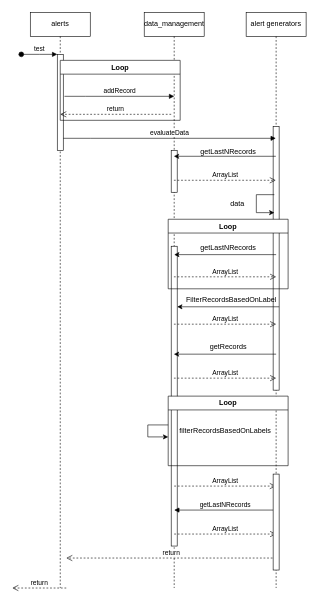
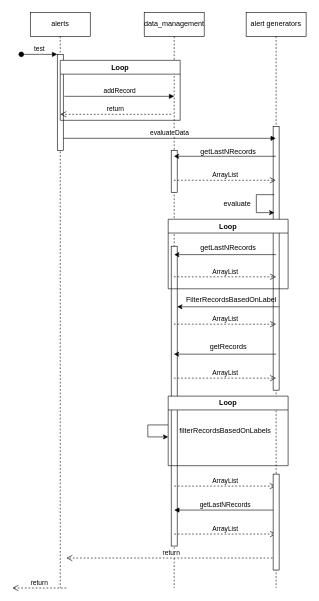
  <mxCell id="0" />
  <mxCell id="1" parent="0" />
  <mxCell id="2" value="alerts" style="shape=umlLifeline;perimeter=lifelinePerimeter;whiteSpace=wrap;html=1;container=0;dropTarget=0;collapsible=0;recursiveResize=0;outlineConnect=0;portConstraint=eastwest;newEdgeStyle={&quot;edgeStyle&quot;:&quot;elbowEdgeStyle&quot;,&quot;elbow&quot;:&quot;vertical&quot;,&quot;curved&quot;:0,&quot;rounded&quot;:0};" parent="1" vertex="1"><mxGeometry x="50" y="20" width="100" height="960" as="geometry" /></mxCell>
  <mxCell id="3" value="" style="html=1;points=[];perimeter=orthogonalPerimeter;outlineConnect=0;targetShapes=umlLifeline;portConstraint=eastwest;newEdgeStyle={&quot;edgeStyle&quot;:&quot;elbowEdgeStyle&quot;,&quot;elbow&quot;:&quot;vertical&quot;,&quot;curved&quot;:0,&quot;rounded&quot;:0};" parent="2" vertex="1"><mxGeometry x="45" y="70" width="10" height="160" as="geometry" /></mxCell>
  <mxCell id="4" value="test" style="html=1;verticalAlign=bottom;startArrow=oval;endArrow=block;startSize=8;edgeStyle=elbowEdgeStyle;elbow=vertical;curved=0;rounded=0;" parent="2" target="3" edge="1"><mxGeometry relative="1" as="geometry"><mxPoint x="-15" y="70" as="sourcePoint" /></mxGeometry></mxCell>
  <mxCell id="5" value="data_management" style="shape=umlLifeline;perimeter=lifelinePerimeter;whiteSpace=wrap;html=1;container=0;dropTarget=0;collapsible=0;recursiveResize=0;outlineConnect=0;portConstraint=eastwest;newEdgeStyle={&quot;edgeStyle&quot;:&quot;elbowEdgeStyle&quot;,&quot;elbow&quot;:&quot;vertical&quot;,&quot;curved&quot;:0,&quot;rounded&quot;:0};" parent="1" vertex="1"><mxGeometry x="240" y="20" width="100" height="960" as="geometry" /></mxCell>
  <mxCell id="6" value="" style="html=1;points=[];perimeter=orthogonalPerimeter;outlineConnect=0;targetShapes=umlLifeline;portConstraint=eastwest;newEdgeStyle={&quot;edgeStyle&quot;:&quot;elbowEdgeStyle&quot;,&quot;elbow&quot;:&quot;vertical&quot;,&quot;curved&quot;:0,&quot;rounded&quot;:0};" parent="5" vertex="1"><mxGeometry x="45" y="230" width="10" height="70" as="geometry" /></mxCell>
  <mxCell id="7" value="&lt;span style=&quot;color: rgba(0, 0, 0, 0); font-family: monospace; font-size: 0px; text-align: start;&quot;&gt;%3CmxGraphModel%3E%3Croot%3E%3CmxCell%20id%3D%220%22%2F%3E%3CmxCell%20id%3D%221%22%20parent%3D%220%22%2F%3E%3CmxCell%20id%3D%222%22%20value%3D%22%22%20style%3D%22html%3D1%3Bpoints%3D%5B%5D%3Bperimeter%3DorthogonalPerimeter%3BoutlineConnect%3D0%3BtargetShapes%3DumlLifeline%3BportConstraint%3Deastwest%3BnewEdgeStyle%3D%7B%26quot%3BedgeStyle%26quot%3B%3A%26quot%3BelbowEdgeStyle%26quot%3B%2C%26quot%3Belbow%26quot%3B%3A%26quot%3Bvertical%26quot%3B%2C%26quot%3Bcurved%26quot%3B%3A0%2C%26quot%3Brounded%26quot%3B%3A0%7D%3B%22%20vertex%3D%221%22%20parent%3D%221%22%3E%3CmxGeometry%20x%3D%22265%22%20y%3D%22270%22%20width%3D%2210%22%20height%3D%2270%22%20as%3D%22geometry%22%2F%3E%3C%2FmxCell%3E%3C%2Froot%3E%3C%2FmxGraphModel%3E&lt;/span&gt;" style="html=1;points=[];perimeter=orthogonalPerimeter;outlineConnect=0;targetShapes=umlLifeline;portConstraint=eastwest;newEdgeStyle={&quot;edgeStyle&quot;:&quot;elbowEdgeStyle&quot;,&quot;elbow&quot;:&quot;vertical&quot;,&quot;curved&quot;:0,&quot;rounded&quot;:0};" vertex="1" parent="5"><mxGeometry x="45" y="390" width="10" height="500" as="geometry" /></mxCell>
  <mxCell id="8" value="alert generators" style="shape=umlLifeline;perimeter=lifelinePerimeter;whiteSpace=wrap;html=1;container=0;dropTarget=0;collapsible=0;recursiveResize=0;outlineConnect=0;portConstraint=eastwest;newEdgeStyle={&quot;edgeStyle&quot;:&quot;elbowEdgeStyle&quot;,&quot;elbow&quot;:&quot;vertical&quot;,&quot;curved&quot;:0,&quot;rounded&quot;:0};" vertex="1" parent="1"><mxGeometry x="410" y="20" width="100" height="960" as="geometry" /></mxCell>
  <mxCell id="9" value="" style="html=1;points=[];perimeter=orthogonalPerimeter;outlineConnect=0;targetShapes=umlLifeline;portConstraint=eastwest;newEdgeStyle={&quot;edgeStyle&quot;:&quot;elbowEdgeStyle&quot;,&quot;elbow&quot;:&quot;vertical&quot;,&quot;curved&quot;:0,&quot;rounded&quot;:0};" vertex="1" parent="8"><mxGeometry x="45" y="190" width="10" height="440" as="geometry" /></mxCell>
  <mxCell id="10" value="Loop" style="swimlane;whiteSpace=wrap;html=1;" vertex="1" parent="1"><mxGeometry x="100" y="100" width="200" height="100" as="geometry" /></mxCell>
  <mxCell id="11" value="return" style="html=1;verticalAlign=bottom;endArrow=open;dashed=1;endSize=8;edgeStyle=elbowEdgeStyle;elbow=vertical;curved=0;rounded=0;" parent="10" edge="1"><mxGeometry relative="1" as="geometry"><mxPoint y="90" as="targetPoint" /><Array as="points"><mxPoint x="110" y="90" /></Array><mxPoint x="185" y="90" as="sourcePoint" /></mxGeometry></mxCell>
  <mxCell id="12" value="addRecord" style="html=1;verticalAlign=bottom;endArrow=block;edgeStyle=elbowEdgeStyle;elbow=horizontal;curved=0;rounded=0;" parent="10" edge="1"><mxGeometry relative="1" as="geometry"><mxPoint x="7" y="60" as="sourcePoint" /><Array as="points"><mxPoint x="42" y="60" /><mxPoint x="92" y="50" /></Array><mxPoint x="190" y="60" as="targetPoint" /></mxGeometry></mxCell>
  <mxCell id="13" value="evaluateData" style="html=1;verticalAlign=bottom;endArrow=block;edgeStyle=elbowEdgeStyle;elbow=horizontal;curved=0;rounded=0;" edge="1" parent="1" source="3" target="8"><mxGeometry relative="1" as="geometry"><mxPoint x="115" y="230" as="sourcePoint" /><Array as="points"><mxPoint x="150" y="230" /><mxPoint x="200" y="220" /></Array><mxPoint x="285" y="230" as="targetPoint" /></mxGeometry></mxCell>
  <mxCell id="14" value="" style="endArrow=classic;html=1;rounded=0;" edge="1" parent="1" source="8" target="5"><mxGeometry width="50" height="50" relative="1" as="geometry"><mxPoint x="290" y="300" as="sourcePoint" /><mxPoint x="370" y="260" as="targetPoint" /><Array as="points"><mxPoint x="410" y="260" /></Array></mxGeometry></mxCell>
  <mxCell id="15" value="getLastNRecords" style="text;html=1;align=center;verticalAlign=middle;resizable=0;points=[];autosize=1;strokeColor=none;fillColor=none;" vertex="1" parent="1"><mxGeometry x="320" y="238" width="120" height="30" as="geometry" /></mxCell>
  <mxCell id="16" value="ArrayList" style="html=1;verticalAlign=bottom;endArrow=open;dashed=1;endSize=8;curved=0;rounded=0;" edge="1" parent="1"><mxGeometry relative="1" as="geometry"><mxPoint x="289.5" y="300" as="sourcePoint" /><mxPoint x="459.5" y="300" as="targetPoint" /></mxGeometry></mxCell>
  <mxCell id="17" value="" style="endArrow=classic;html=1;rounded=0;" edge="1" parent="1"><mxGeometry width="50" height="50" relative="1" as="geometry"><mxPoint x="457" y="324" as="sourcePoint" /><mxPoint x="457" y="354" as="targetPoint" /><Array as="points"><mxPoint x="427" y="324" /><mxPoint x="427" y="354" /></Array></mxGeometry></mxCell>
- <mxCell id="18" value="data" style="text;html=1;align=center;verticalAlign=middle;resizable=0;points=[];autosize=1;strokeColor=none;fillColor=none;" vertex="1" parent="1"><mxGeometry x="360" y="324" width="70" height="30" as="geometry" /></mxCell>
+ <mxCell id="18" value="evaluate" style="text;html=1;align=center;verticalAlign=middle;resizable=0;points=[];autosize=1;strokeColor=none;fillColor=none;" vertex="1" parent="1"><mxGeometry x="360" y="324" width="70" height="30" as="geometry" /></mxCell>
  <mxCell id="19" value="" style="endArrow=classic;html=1;rounded=0;" edge="1" parent="1"><mxGeometry width="50" height="50" relative="1" as="geometry"><mxPoint x="465" y="511" as="sourcePoint" /><mxPoint x="295" y="511" as="targetPoint" /></mxGeometry></mxCell>
  <mxCell id="20" value="FilterRecordsBasedOnLabel" style="text;html=1;align=center;verticalAlign=middle;resizable=0;points=[];autosize=1;strokeColor=none;fillColor=none;" vertex="1" parent="1"><mxGeometry x="300" y="484" width="170" height="30" as="geometry" /></mxCell>
  <mxCell id="21" value="Loop" style="swimlane;whiteSpace=wrap;html=1;" vertex="1" parent="1"><mxGeometry x="280" y="365" width="200" height="116" as="geometry" /></mxCell>
  <mxCell id="22" value="ArrayList" style="html=1;verticalAlign=bottom;endArrow=open;dashed=1;endSize=8;curved=0;rounded=0;" edge="1" parent="21" source="5"><mxGeometry relative="1" as="geometry"><mxPoint x="20" y="96" as="sourcePoint" /><mxPoint x="180" y="96" as="targetPoint" /></mxGeometry></mxCell>
  <mxCell id="23" value="getLastNRecords" style="text;html=1;align=center;verticalAlign=middle;resizable=0;points=[];autosize=1;strokeColor=none;fillColor=none;" vertex="1" parent="21"><mxGeometry x="40" y="32" width="120" height="30" as="geometry" /></mxCell>
  <mxCell id="24" value="" style="endArrow=classic;html=1;rounded=0;" edge="1" parent="21"><mxGeometry width="50" height="50" relative="1" as="geometry"><mxPoint x="180" y="59" as="sourcePoint" /><mxPoint x="10" y="59" as="targetPoint" /></mxGeometry></mxCell>
  <mxCell id="25" value="ArrayList" style="html=1;verticalAlign=bottom;endArrow=open;dashed=1;endSize=8;curved=0;rounded=0;" edge="1" parent="1" source="5"><mxGeometry relative="1" as="geometry"><mxPoint x="300" y="540" as="sourcePoint" /><mxPoint x="460" y="540" as="targetPoint" /></mxGeometry></mxCell>
  <mxCell id="26" value="ArrayList" style="html=1;verticalAlign=bottom;endArrow=open;dashed=1;endSize=8;curved=0;rounded=0;" edge="1" parent="1" source="5"><mxGeometry relative="1" as="geometry"><mxPoint x="300" y="630" as="sourcePoint" /><mxPoint x="460" y="630" as="targetPoint" /></mxGeometry></mxCell>
  <mxCell id="27" value="" style="endArrow=classic;html=1;rounded=0;" edge="1" parent="1" target="5"><mxGeometry width="50" height="50" relative="1" as="geometry"><mxPoint x="460" y="590" as="sourcePoint" /><mxPoint x="300" y="590" as="targetPoint" /></mxGeometry></mxCell>
  <mxCell id="28" value="getRecords" style="text;html=1;align=center;verticalAlign=middle;resizable=0;points=[];autosize=1;strokeColor=none;fillColor=none;" vertex="1" parent="1"><mxGeometry x="340" y="563" width="80" height="30" as="geometry" /></mxCell>
  <mxCell id="29" value="Loop" style="swimlane;whiteSpace=wrap;html=1;" vertex="1" parent="1"><mxGeometry x="280" y="660" width="200" height="116" as="geometry" /></mxCell>
  <mxCell id="30" value="filterRecordsBasedOnLabels" style="text;html=1;align=center;verticalAlign=middle;resizable=0;points=[];autosize=1;strokeColor=none;fillColor=none;" vertex="1" parent="29"><mxGeometry x="5" y="43" width="180" height="30" as="geometry" /></mxCell>
  <mxCell id="31" value="" style="endArrow=classic;html=1;rounded=0;" edge="1" parent="1"><mxGeometry width="50" height="50" relative="1" as="geometry"><mxPoint x="280" y="708" as="sourcePoint" /><mxPoint x="280" y="728" as="targetPoint" /><Array as="points"><mxPoint x="246" y="708" /><mxPoint x="246" y="728" /></Array></mxGeometry></mxCell>
  <mxCell id="32" value="ArrayList" style="html=1;verticalAlign=bottom;endArrow=open;dashed=1;endSize=8;curved=0;rounded=0;" edge="1" parent="1" target="8"><mxGeometry relative="1" as="geometry"><mxPoint x="290" y="810" as="sourcePoint" /><mxPoint x="480" y="810" as="targetPoint" /></mxGeometry></mxCell>
  <mxCell id="33" value="getLastNRecords" style="html=1;verticalAlign=bottom;endArrow=block;curved=0;rounded=0;" edge="1" parent="1"><mxGeometry width="80" relative="1" as="geometry"><mxPoint x="460" y="850" as="sourcePoint" /><mxPoint x="290" y="850" as="targetPoint" /></mxGeometry></mxCell>
  <mxCell id="34" value="ArrayList" style="html=1;verticalAlign=bottom;endArrow=open;dashed=1;endSize=8;curved=0;rounded=0;" edge="1" parent="1"><mxGeometry relative="1" as="geometry"><mxPoint x="290" y="890" as="sourcePoint" /><mxPoint x="460" y="890" as="targetPoint" /></mxGeometry></mxCell>
  <mxCell id="35" value="return" style="html=1;verticalAlign=bottom;endArrow=open;dashed=1;endSize=8;curved=0;rounded=0;" edge="1" parent="1"><mxGeometry relative="1" as="geometry"><mxPoint x="460" y="930" as="sourcePoint" /><mxPoint x="110" y="930" as="targetPoint" /></mxGeometry></mxCell>
  <mxCell id="36" value="return" style="html=1;verticalAlign=bottom;endArrow=open;dashed=1;endSize=8;curved=0;rounded=0;" edge="1" parent="1"><mxGeometry relative="1" as="geometry"><mxPoint x="110" y="980" as="sourcePoint" /><mxPoint y="980" as="targetPoint" x="20" /></mxGeometry></mxCell>
  <mxCell id="37" value="" style="html=1;points=[];perimeter=orthogonalPerimeter;outlineConnect=0;targetShapes=umlLifeline;portConstraint=eastwest;newEdgeStyle={&quot;edgeStyle&quot;:&quot;elbowEdgeStyle&quot;,&quot;elbow&quot;:&quot;vertical&quot;,&quot;curved&quot;:0,&quot;rounded&quot;:0};" vertex="1" parent="1"><mxGeometry x="455" y="790" width="10" height="160" as="geometry" /></mxCell>
